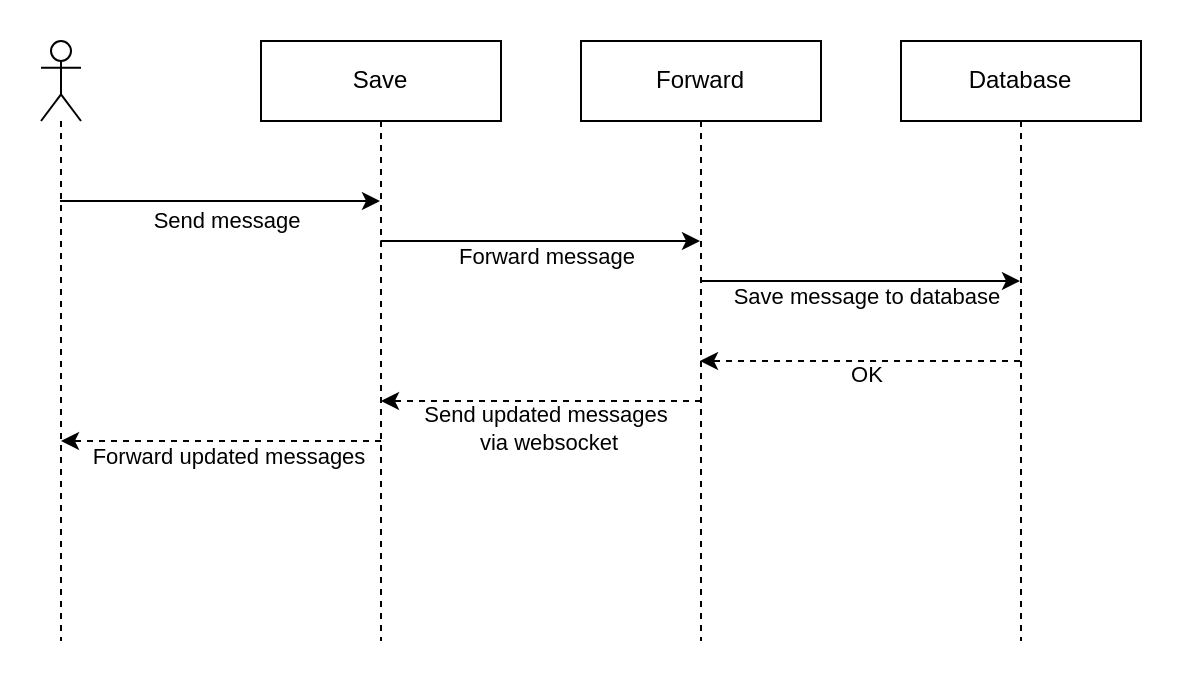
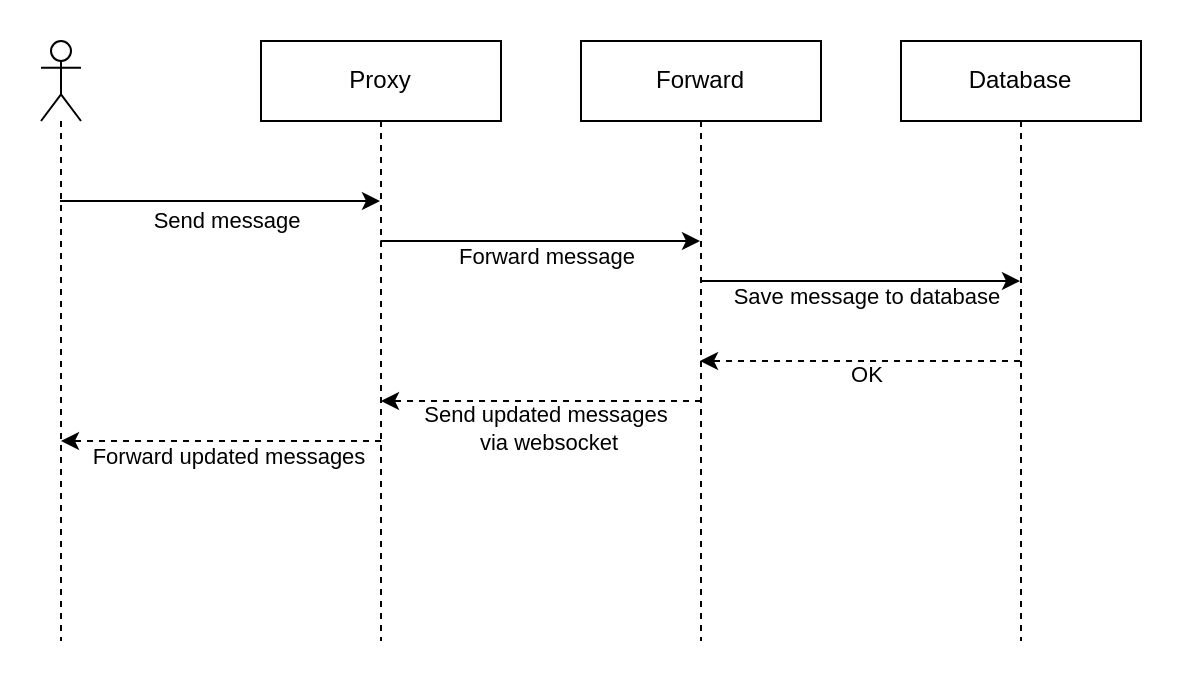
  <mxCell id="0" />
  <mxCell id="1" parent="0" />
- <mxCell id="2" value="Save" style="shape=umlLifeline;perimeter=lifelinePerimeter;whiteSpace=wrap;html=1;container=0;dropTarget=0;collapsible=0;recursiveResize=0;outlineConnect=0;portConstraint=eastwest;newEdgeStyle={&quot;edgeStyle&quot;:&quot;elbowEdgeStyle&quot;,&quot;elbow&quot;:&quot;vertical&quot;,&quot;curved&quot;:0,&quot;rounded&quot;:0};" parent="1" vertex="1"><mxGeometry x="130" y="20" width="120" height="300" as="geometry" /></mxCell>
+ <mxCell id="2" value="Proxy" style="shape=umlLifeline;perimeter=lifelinePerimeter;whiteSpace=wrap;html=1;container=0;dropTarget=0;collapsible=0;recursiveResize=0;outlineConnect=0;portConstraint=eastwest;newEdgeStyle={&quot;edgeStyle&quot;:&quot;elbowEdgeStyle&quot;,&quot;elbow&quot;:&quot;vertical&quot;,&quot;curved&quot;:0,&quot;rounded&quot;:0};" parent="1" vertex="1"><mxGeometry x="130" y="20" width="120" height="300" as="geometry" /></mxCell>
  <mxCell id="3" value="Forward" style="shape=umlLifeline;perimeter=lifelinePerimeter;whiteSpace=wrap;html=1;container=0;dropTarget=0;collapsible=0;recursiveResize=0;outlineConnect=0;portConstraint=eastwest;newEdgeStyle={&quot;edgeStyle&quot;:&quot;elbowEdgeStyle&quot;,&quot;elbow&quot;:&quot;vertical&quot;,&quot;curved&quot;:0,&quot;rounded&quot;:0};" parent="1" vertex="1"><mxGeometry x="290" y="20" width="120" height="300" as="geometry" /></mxCell>
  <mxCell id="4" value="Database" style="shape=umlLifeline;perimeter=lifelinePerimeter;whiteSpace=wrap;html=1;container=0;dropTarget=0;collapsible=0;recursiveResize=0;outlineConnect=0;portConstraint=eastwest;newEdgeStyle={&quot;edgeStyle&quot;:&quot;elbowEdgeStyle&quot;,&quot;elbow&quot;:&quot;vertical&quot;,&quot;curved&quot;:0,&quot;rounded&quot;:0};" parent="1" vertex="1"><mxGeometry x="450" y="20" width="120" height="300" as="geometry" /></mxCell>
  <mxCell id="5" value="" style="endArrow=classic;html=1;rounded=0;" parent="1" source="7" edge="1"><mxGeometry width="50" height="50" relative="1" as="geometry"><mxPoint x="30" y="100" as="sourcePoint" /><mxPoint x="189.5" y="100" as="targetPoint" /></mxGeometry></mxCell>
  <mxCell id="6" value="Send message" style="edgeLabel;html=1;align=center;verticalAlign=middle;resizable=0;points=[];" parent="5" vertex="1" connectable="0"><mxGeometry x="-0.533" relative="1" as="geometry"><mxPoint x="46" y="9" as="offset" /></mxGeometry></mxCell>
  <mxCell id="7" value="" style="shape=umlLifeline;perimeter=lifelinePerimeter;whiteSpace=wrap;html=1;container=1;dropTarget=0;collapsible=0;recursiveResize=0;outlineConnect=0;portConstraint=eastwest;newEdgeStyle={&quot;curved&quot;:0,&quot;rounded&quot;:0};participant=umlActor;" parent="1" vertex="1"><mxGeometry x="20" y="20" width="20" height="300" as="geometry" /></mxCell>
  <mxCell id="8" value="" style="endArrow=classic;html=1;rounded=0;" parent="1" edge="1"><mxGeometry width="50" height="50" relative="1" as="geometry"><mxPoint x="189.7" y="120" as="sourcePoint" /><mxPoint x="349.5" y="120" as="targetPoint" /></mxGeometry></mxCell>
  <mxCell id="9" value="Forward message" style="edgeLabel;html=1;align=center;verticalAlign=middle;resizable=0;points=[];" parent="8" vertex="1" connectable="0"><mxGeometry x="-0.533" relative="1" as="geometry"><mxPoint x="46" y="7" as="offset" /></mxGeometry></mxCell>
  <mxCell id="10" value="" style="endArrow=classic;html=1;rounded=0;" edge="1" parent="1"><mxGeometry width="50" height="50" relative="1" as="geometry"><mxPoint x="349.7" y="140" as="sourcePoint" /><mxPoint x="509.5" y="140" as="targetPoint" /></mxGeometry></mxCell>
  <mxCell id="11" value="Save message to database" style="edgeLabel;html=1;align=center;verticalAlign=middle;resizable=0;points=[];" vertex="1" connectable="0" parent="10"><mxGeometry x="-0.533" relative="1" as="geometry"><mxPoint x="46" y="7" as="offset" /></mxGeometry></mxCell>
  <mxCell id="12" value="" style="endArrow=classic;html=1;rounded=0;dashed=1;" edge="1" parent="1"><mxGeometry width="50" height="50" relative="1" as="geometry"><mxPoint x="509.5" y="180" as="sourcePoint" /><mxPoint x="349.5" y="180" as="targetPoint" /></mxGeometry></mxCell>
  <mxCell id="13" value="OK" style="edgeLabel;html=1;align=center;verticalAlign=middle;resizable=0;points=[];" vertex="1" connectable="0" parent="12"><mxGeometry x="-0.469" y="5" relative="1" as="geometry"><mxPoint x="-35" y="1" as="offset" /></mxGeometry></mxCell>
  <mxCell id="14" value="" style="endArrow=classic;html=1;rounded=0;dashed=1;" edge="1" parent="1"><mxGeometry width="50" height="50" relative="1" as="geometry"><mxPoint x="350" y="200" as="sourcePoint" /><mxPoint x="190" y="200" as="targetPoint" /></mxGeometry></mxCell>
  <mxCell id="15" value="Send updated messages&amp;nbsp;&lt;div&gt;via websocket&lt;/div&gt;" style="edgeLabel;html=1;align=center;verticalAlign=middle;resizable=0;points=[];" vertex="1" connectable="0" parent="14"><mxGeometry x="-0.469" y="5" relative="1" as="geometry"><mxPoint x="-35" y="8" as="offset" /></mxGeometry></mxCell>
  <mxCell id="16" value="" style="endArrow=classic;html=1;rounded=0;dashed=1;" edge="1" parent="1"><mxGeometry width="50" height="50" relative="1" as="geometry"><mxPoint x="190" y="220" as="sourcePoint" /><mxPoint x="30" y="220" as="targetPoint" /></mxGeometry></mxCell>
  <mxCell id="17" value="Forward updated messages" style="edgeLabel;html=1;align=center;verticalAlign=middle;resizable=0;points=[];" vertex="1" connectable="0" parent="16"><mxGeometry x="-0.469" y="5" relative="1" as="geometry"><mxPoint x="-35" y="2" as="offset" /></mxGeometry></mxCell>
